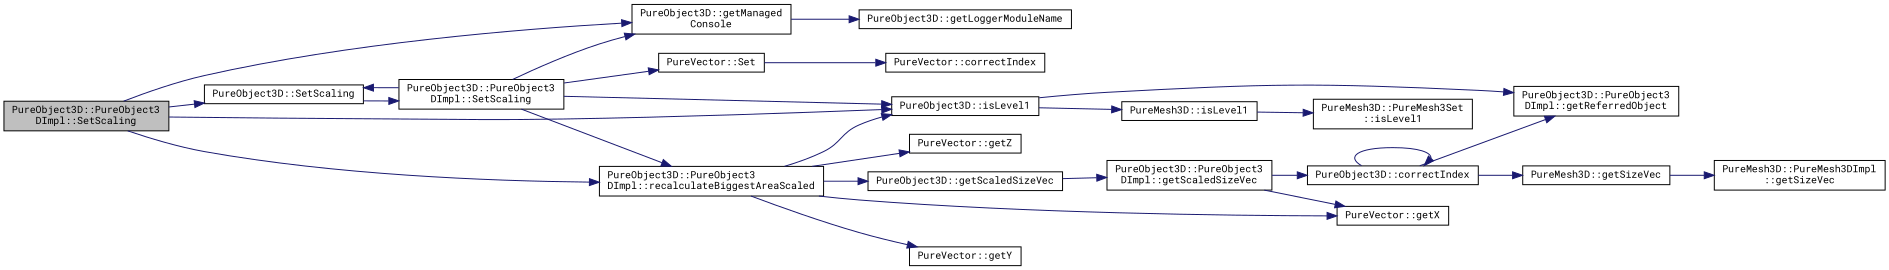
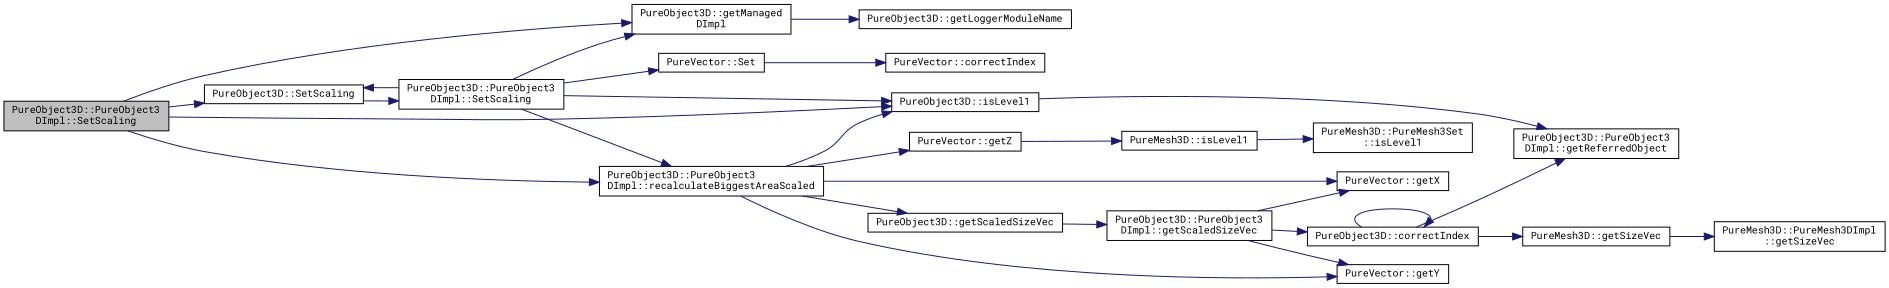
  digraph {
    fontname="Roboto Mono"
    rankdir=LR
    node [color=black fillcolor=white fontname="Roboto Mono" fontsize=10 shape=record style=filled]
    edge [color=midnightblue fontname="Roboto Mono" fontsize=10 labelfontname=Helvetica labelfontsize=10 style=solid]
    n1 [fillcolor=grey75 fontcolor=black height=0.2 label="PureObject3D::PureObject3\lDImpl::SetScaling" width=0.4]
-   n2 [height=0.2 label="PureObject3D::getManaged\lConsole" width=0.4]
+   n2 [height=0.2 label="PureObject3D::getManaged\lDImpl" width=0.4]
    n3 [height=0.2 label="PureObject3D::isLevel1" width=0.4]
    n4 [height=0.2 label="PureObject3D::PureObject3\lDImpl::recalculateBiggestAreaScaled" width=0.4]
    n5 [height=0.2 label="PureObject3D::SetScaling" width=0.4]
    n6 [height=0.2 label="PureObject3D::getLoggerModuleName" width=0.4]
    n7 [height=0.2 label="PureObject3D::PureObject3\lDImpl::getReferredObject" width=0.4]
    n8 [height=0.2 label="PureMesh3D::isLevel1" width=0.4]
    n9 [height=0.2 label="PureObject3D::getScaledSizeVec" width=0.4]
    n10 [height=0.2 label="PureVector::getX" width=0.4]
    n11 [height=0.2 label="PureVector::getY" width=0.4]
    n12 [height=0.2 label="PureVector::getZ" width=0.4]
    n13 [height=0.2 label="PureObject3D::PureObject3\lDImpl::SetScaling" width=0.4]
    n14 [height=0.2 label="PureMesh3D::PureMesh3Set\l::isLevel1" width=0.4]
    n15 [height=0.2 label="PureObject3D::PureObject3\lDImpl::getScaledSizeVec" width=0.4]
    n16 [height=0.2 label="PureObject3D::correctIndex" width=0.4]
    n17 [height=0.2 label="PureMesh3D::getSizeVec" width=0.4]
    n18 [height=0.2 label="PureMesh3D::PureMesh3DImpl\l::getSizeVec" width=0.4]
    n19 [height=0.2 label="PureVector::Set" width=0.4]
    n20 [height=0.2 label="PureVector::correctIndex" width=0.4]
    n1 -> n2
    n1 -> n3
    n1 -> n4
    n1 -> n5
    n2 -> n6
    n3 -> n7
-   n3 -> n8
+   n12 -> n8
    n4 -> n3
    n4 -> n9
    n4 -> n10
    n4 -> n11
    n4 -> n12
    n5 -> n13
    n8 -> n14
    n9 -> n15
    n13 -> n2
    n13 -> n3
    n13 -> n4
    n13 -> n5
    n13 -> n19
    n15 -> n10
+   n15 -> n11
    n15 -> n16
    n16 -> n7
    n16 -> n16
    n16 -> n17
    n17 -> n18
    n19 -> n20
  }
